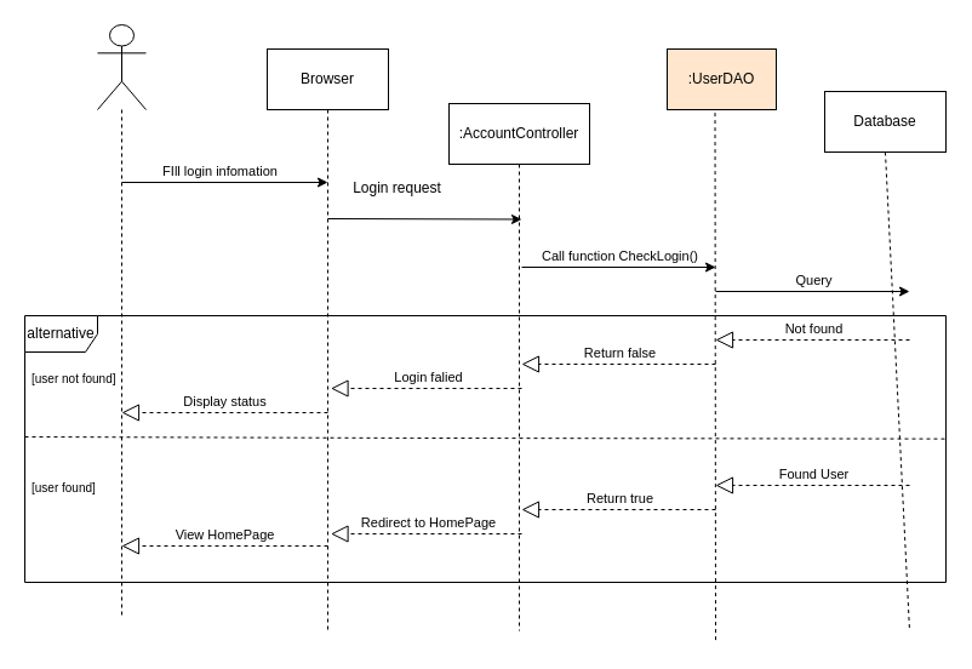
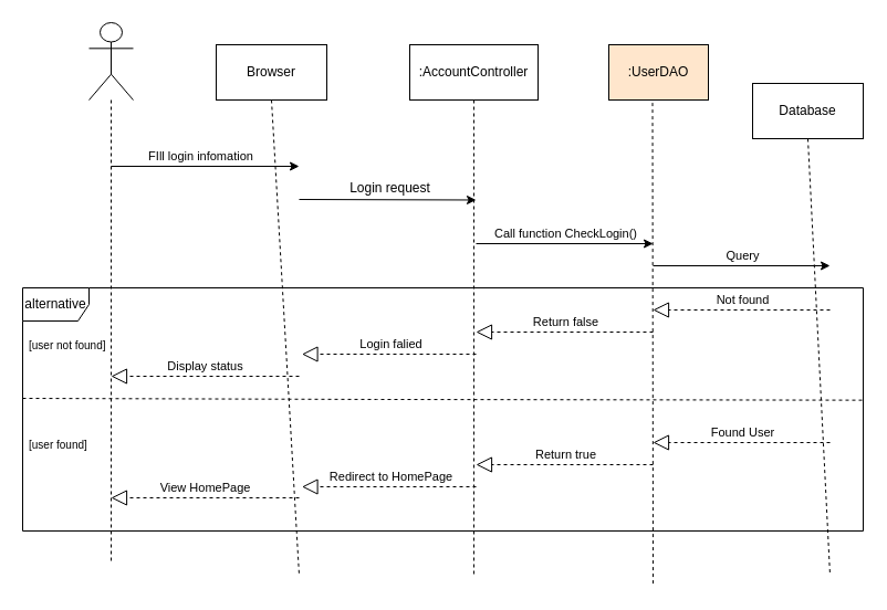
  <mxCell id="0" />
  <mxCell id="1" parent="0" />
  <mxCell id="2" value="alternative" style="shape=umlFrame;whiteSpace=wrap;html=1;" vertex="1" parent="1"><mxGeometry x="20" y="260" width="760" height="220" as="geometry" /></mxCell>
  <mxCell id="3" value="" style="endArrow=none;dashed=1;html=1;exitX=0.5;exitY=1;exitDx=0;exitDy=0;" parent="1" source="7" edge="1"><mxGeometry width="50" height="50" relative="1" as="geometry"><mxPoint x="496" y="90" as="sourcePoint" /><mxPoint x="428" y="520" as="targetPoint" /></mxGeometry></mxCell>
  <mxCell id="4" value="" style="shape=umlActor;verticalLabelPosition=bottom;verticalAlign=top;html=1;outlineConnect=0;" parent="1" vertex="1"><mxGeometry x="80" y="20" width="40" height="70" as="geometry" /></mxCell>
- <mxCell id="5" value="Browser" style="rounded=0;whiteSpace=wrap;html=1;" parent="1" vertex="1"><mxGeometry x="220" y="40" width="100" height="50" as="geometry" /></mxCell>
+ <mxCell id="5" value="Browser" style="rounded=0;whiteSpace=wrap;html=1;" parent="1" vertex="1"><mxGeometry x="195" y="40" width="100" height="50" as="geometry" /></mxCell>
  <mxCell id="6" value=":UserDAO" style="rounded=0;whiteSpace=wrap;html=1;fillColor=#ffe6cc;" parent="1" vertex="1"><mxGeometry x="550" y="40" width="90" height="50" as="geometry" /></mxCell>
- <mxCell id="7" value=":AccountController" style="rounded=0;whiteSpace=wrap;html=1;" parent="1" vertex="1"><mxGeometry x="370" y="85" width="116" height="50" as="geometry" /></mxCell>
+ <mxCell id="7" value=":AccountController" style="rounded=0;whiteSpace=wrap;html=1;" parent="1" vertex="1"><mxGeometry x="370" y="40" width="116" height="50" as="geometry" /></mxCell>
  <mxCell id="8" value="Database" style="rounded=0;whiteSpace=wrap;html=1;" parent="1" vertex="1"><mxGeometry x="680" y="75" width="100" height="50" as="geometry" /></mxCell>
  <mxCell id="9" value="" style="endArrow=none;dashed=1;html=1;exitX=0.5;exitY=1;exitDx=0;exitDy=0;" parent="1" source="5" edge="1"><mxGeometry width="50" height="50" relative="1" as="geometry"><mxPoint x="460" y="290" as="sourcePoint" /><mxPoint x="270" y="520" as="targetPoint" /></mxGeometry></mxCell>
  <mxCell id="10" value="" style="endArrow=none;dashed=1;html=1;exitX=0.439;exitY=1.052;exitDx=0;exitDy=0;exitPerimeter=0;" parent="1" edge="1" source="6"><mxGeometry width="50" height="50" relative="1" as="geometry"><mxPoint x="644.58" y="90" as="sourcePoint" /><mxPoint x="590" y="530" as="targetPoint" /></mxGeometry></mxCell>
  <mxCell id="11" value="" style="endArrow=classic;html=1;" parent="1" edge="1"><mxGeometry width="50" height="50" relative="1" as="geometry"><mxPoint x="100" y="150" as="sourcePoint" /><mxPoint x="270" y="150" as="targetPoint" /></mxGeometry></mxCell>
  <mxCell id="12" value="FIll login infomation" style="edgeLabel;html=1;align=center;verticalAlign=middle;resizable=0;points=[];" vertex="1" connectable="0" parent="11"><mxGeometry x="-0.198" y="-1" relative="1" as="geometry"><mxPoint x="12" y="-11" as="offset" /></mxGeometry></mxCell>
  <mxCell id="13" value="" style="endArrow=classic;html=1;exitX=0;exitY=1;exitDx=0;exitDy=0;" parent="1" edge="1"><mxGeometry width="50" height="50" relative="1" as="geometry"><mxPoint x="270" y="180" as="sourcePoint" /><mxPoint x="430" y="180.5" as="targetPoint" /></mxGeometry></mxCell>
  <mxCell id="14" value="" style="endArrow=none;dashed=1;html=1;exitX=0.5;exitY=1;exitDx=0;exitDy=0;" parent="1" source="8" edge="1"><mxGeometry width="50" height="50" relative="1" as="geometry"><mxPoint x="750" y="110" as="sourcePoint" /><mxPoint x="750" y="520" as="targetPoint" /></mxGeometry></mxCell>
- <mxCell id="15" value="Login request" style="text;html=1;strokeColor=none;fillColor=none;align=center;verticalAlign=middle;whiteSpace=wrap;rounded=0;" parent="1" vertex="1"><mxGeometry x="275" y="145" width="105" height="20" as="geometry" /></mxCell>
+ <mxCell id="15" value="Login request" style="text;html=1;strokeColor=none;fillColor=none;align=center;verticalAlign=middle;whiteSpace=wrap;rounded=0;" parent="1" vertex="1"><mxGeometry x="300" y="160" width="105" height="20" as="geometry" /></mxCell>
  <mxCell id="16" value="" style="endArrow=none;dashed=1;html=1;exitX=0.5;exitY=1;exitDx=0;exitDy=0;" edge="1" parent="1"><mxGeometry width="50" height="50" relative="1" as="geometry"><mxPoint x="100" y="90" as="sourcePoint" /><mxPoint x="100" y="510" as="targetPoint" /></mxGeometry></mxCell>
  <mxCell id="17" value="" style="endArrow=classic;html=1;" edge="1" parent="1"><mxGeometry width="50" height="50" relative="1" as="geometry"><mxPoint x="430" y="220" as="sourcePoint" /><mxPoint x="590" y="220" as="targetPoint" /></mxGeometry></mxCell>
  <mxCell id="18" value="Call function CheckLogin()" style="edgeLabel;html=1;align=center;verticalAlign=middle;resizable=0;points=[];" vertex="1" connectable="0" parent="17"><mxGeometry x="-0.178" y="-2" relative="1" as="geometry"><mxPoint x="14" y="-12" as="offset" /></mxGeometry></mxCell>
  <mxCell id="19" value="" style="endArrow=classic;html=1;" edge="1" parent="1"><mxGeometry width="50" height="50" relative="1" as="geometry"><mxPoint x="590" y="240" as="sourcePoint" /><mxPoint x="750" y="240" as="targetPoint" /></mxGeometry></mxCell>
  <mxCell id="20" value="Query" style="edgeLabel;html=1;align=center;verticalAlign=middle;resizable=0;points=[];" vertex="1" connectable="0" parent="19"><mxGeometry x="-0.178" y="-2" relative="1" as="geometry"><mxPoint x="14" y="-12" as="offset" /></mxGeometry></mxCell>
  <mxCell id="21" value="" style="endArrow=block;dashed=1;endFill=0;endSize=12;html=1;" edge="1" parent="1"><mxGeometry width="160" relative="1" as="geometry"><mxPoint x="750" y="280" as="sourcePoint" /><mxPoint x="590" y="280" as="targetPoint" /></mxGeometry></mxCell>
  <mxCell id="22" value="Not found" style="edgeLabel;html=1;align=center;verticalAlign=middle;resizable=0;points=[];" vertex="1" connectable="0" parent="21"><mxGeometry x="0.232" y="-2" relative="1" as="geometry"><mxPoint x="19" y="-8" as="offset" /></mxGeometry></mxCell>
  <mxCell id="23" value="" style="endArrow=block;dashed=1;endFill=0;endSize=12;html=1;" edge="1" parent="1"><mxGeometry width="160" relative="1" as="geometry"><mxPoint x="590" y="300" as="sourcePoint" /><mxPoint x="430" y="300" as="targetPoint" /></mxGeometry></mxCell>
  <mxCell id="24" value="Return false" style="edgeLabel;html=1;align=center;verticalAlign=middle;resizable=0;points=[];" vertex="1" connectable="0" parent="23"><mxGeometry x="0.232" y="-2" relative="1" as="geometry"><mxPoint x="19" y="-8" as="offset" /></mxGeometry></mxCell>
  <mxCell id="25" value="" style="endArrow=block;dashed=1;endFill=0;endSize=12;html=1;" edge="1" parent="1"><mxGeometry width="160" relative="1" as="geometry"><mxPoint x="430" y="320" as="sourcePoint" /><mxPoint x="272.5" y="320" as="targetPoint" /></mxGeometry></mxCell>
  <mxCell id="26" value="Login falied" style="edgeLabel;html=1;align=center;verticalAlign=middle;resizable=0;points=[];" vertex="1" connectable="0" parent="25"><mxGeometry x="0.232" y="-2" relative="1" as="geometry"><mxPoint x="19" y="-8" as="offset" /></mxGeometry></mxCell>
  <mxCell id="27" value="" style="endArrow=block;dashed=1;endFill=0;endSize=12;html=1;" edge="1" parent="1"><mxGeometry width="160" relative="1" as="geometry"><mxPoint x="270" y="340" as="sourcePoint" /><mxPoint x="100" y="340" as="targetPoint" /></mxGeometry></mxCell>
  <mxCell id="28" value="Display status" style="edgeLabel;html=1;align=center;verticalAlign=middle;resizable=0;points=[];" vertex="1" connectable="0" parent="27"><mxGeometry x="0.232" y="-2" relative="1" as="geometry"><mxPoint x="19" y="-8" as="offset" /></mxGeometry></mxCell>
  <mxCell id="29" value="" style="endArrow=none;dashed=1;html=1;entryX=0.999;entryY=0.462;entryDx=0;entryDy=0;entryPerimeter=0;" edge="1" parent="1" target="2"><mxGeometry width="50" height="50" relative="1" as="geometry"><mxPoint x="20" y="360" as="sourcePoint" /><mxPoint x="600" y="540" as="targetPoint" /><Array as="points"><mxPoint x="350" y="361" /></Array></mxGeometry></mxCell>
  <mxCell id="30" value="[user not found]" style="text;strokeColor=none;fillColor=none;align=left;verticalAlign=top;spacingLeft=4;spacingRight=4;overflow=hidden;rotatable=0;points=[[0,0.5],[1,0.5]];portConstraint=eastwest;fontSize=10;" vertex="1" parent="1"><mxGeometry x="20" y="300" width="80" height="30" as="geometry" /></mxCell>
  <mxCell id="31" value="" style="endArrow=block;dashed=1;endFill=0;endSize=12;html=1;" edge="1" parent="1"><mxGeometry width="160" relative="1" as="geometry"><mxPoint x="750" y="400" as="sourcePoint" /><mxPoint x="590" y="400" as="targetPoint" /></mxGeometry></mxCell>
  <mxCell id="32" value="Found User" style="edgeLabel;html=1;align=center;verticalAlign=middle;resizable=0;points=[];" vertex="1" connectable="0" parent="31"><mxGeometry x="0.232" y="-2" relative="1" as="geometry"><mxPoint x="19" y="-8" as="offset" /></mxGeometry></mxCell>
  <mxCell id="33" value="" style="endArrow=block;dashed=1;endFill=0;endSize=12;html=1;" edge="1" parent="1"><mxGeometry width="160" relative="1" as="geometry"><mxPoint x="590" y="420" as="sourcePoint" /><mxPoint x="430" y="420" as="targetPoint" /></mxGeometry></mxCell>
  <mxCell id="34" value="Return true" style="edgeLabel;html=1;align=center;verticalAlign=middle;resizable=0;points=[];" vertex="1" connectable="0" parent="33"><mxGeometry x="0.232" y="-2" relative="1" as="geometry"><mxPoint x="19" y="-8" as="offset" /></mxGeometry></mxCell>
  <mxCell id="35" value="" style="endArrow=block;dashed=1;endFill=0;endSize=12;html=1;" edge="1" parent="1"><mxGeometry width="160" relative="1" as="geometry"><mxPoint x="430" y="440" as="sourcePoint" /><mxPoint x="272.5" y="440" as="targetPoint" /></mxGeometry></mxCell>
  <mxCell id="36" value="Redirect to HomePage" style="edgeLabel;html=1;align=center;verticalAlign=middle;resizable=0;points=[];" vertex="1" connectable="0" parent="35"><mxGeometry x="0.232" y="-2" relative="1" as="geometry"><mxPoint x="19" y="-8" as="offset" /></mxGeometry></mxCell>
  <mxCell id="37" value="" style="endArrow=block;dashed=1;endFill=0;endSize=12;html=1;" edge="1" parent="1"><mxGeometry width="160" relative="1" as="geometry"><mxPoint x="270" y="450" as="sourcePoint" /><mxPoint x="100" y="450" as="targetPoint" /></mxGeometry></mxCell>
  <mxCell id="38" value="View HomePage" style="edgeLabel;html=1;align=center;verticalAlign=middle;resizable=0;points=[];" vertex="1" connectable="0" parent="37"><mxGeometry x="0.232" y="-2" relative="1" as="geometry"><mxPoint x="19" y="-8" as="offset" /></mxGeometry></mxCell>
  <mxCell id="39" value="[user found]" style="text;strokeColor=none;fillColor=none;align=left;verticalAlign=top;spacingLeft=4;spacingRight=4;overflow=hidden;rotatable=0;points=[[0,0.5],[1,0.5]];portConstraint=eastwest;fontSize=10;" vertex="1" parent="1"><mxGeometry x="20" y="390" width="80" height="30" as="geometry" /></mxCell>
